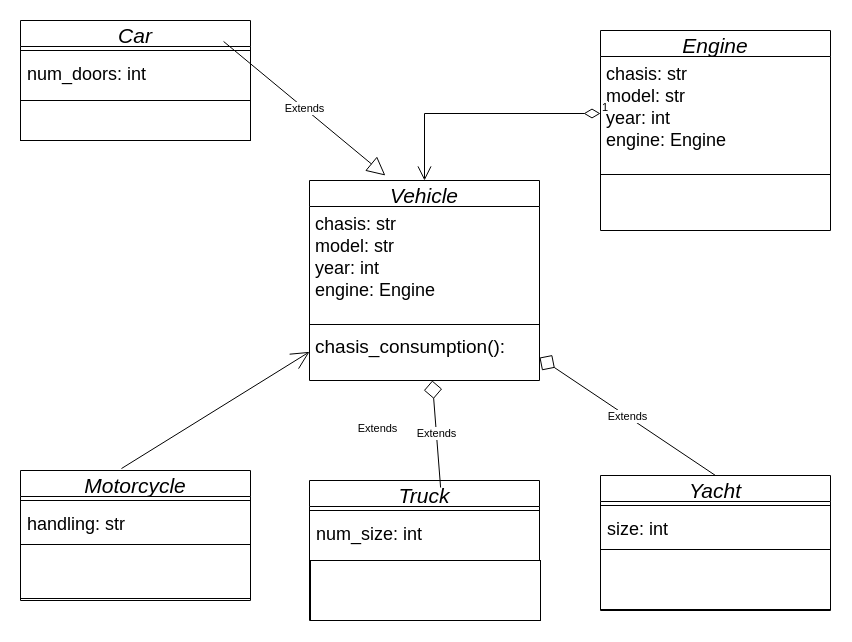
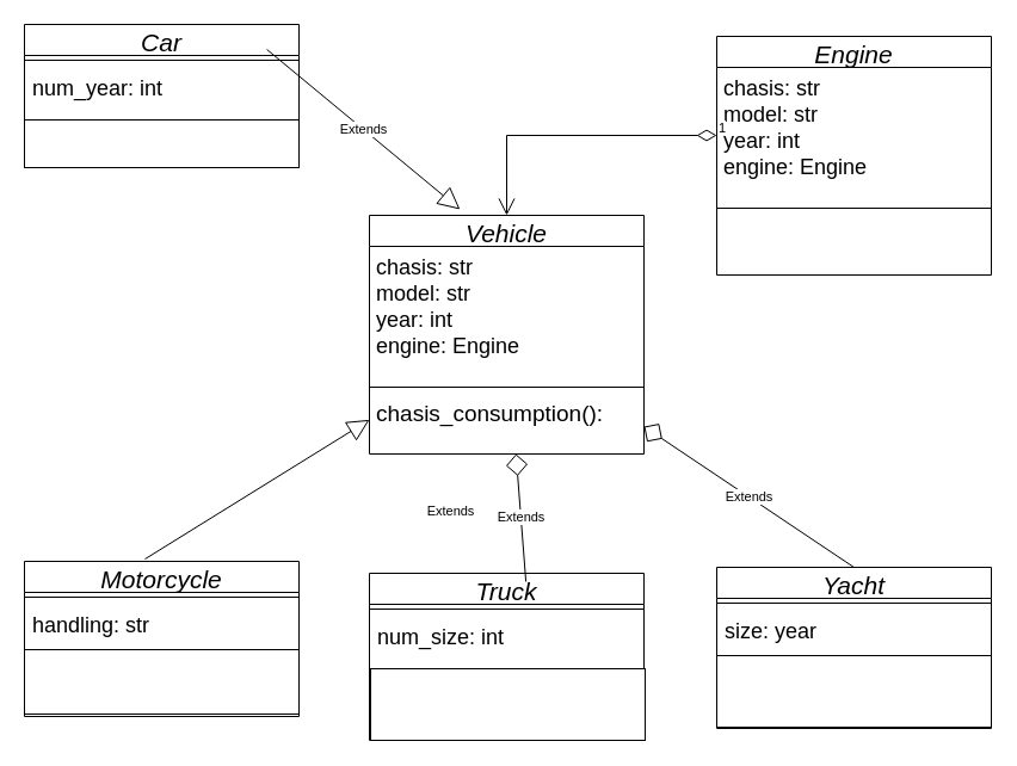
  <mxCell id="0" />
  <mxCell id="1" parent="0" />
  <mxCell id="2" value="Vehicle" style="swimlane;fontStyle=2;align=center;verticalAlign=middle;childLayout=stackLayout;horizontal=1;startSize=26;horizontalStack=0;resizeParent=1;resizeLast=0;collapsible=1;marginBottom=0;rounded=0;shadow=0;strokeWidth=1;fontSize=21;" parent="1" vertex="1"><mxGeometry x="309" y="180" width="230" height="200" as="geometry"><mxRectangle x="230" y="140" width="160" height="26" as="alternateBounds" /></mxGeometry></mxCell>
  <mxCell id="3" value="chasis: str&#10;model: str&#10;year: int &#10;engine: Engine&#10;&#10;" style="text;align=left;verticalAlign=top;spacingLeft=4;spacingRight=4;overflow=hidden;rotatable=0;points=[[0,0.5],[1,0.5]];portConstraint=eastwest;rounded=0;shadow=0;html=0;fontSize=18;" parent="2" vertex="1"><mxGeometry y="26" width="230" height="114" as="geometry" /></mxCell>
  <mxCell id="4" value="" style="line;html=1;strokeWidth=1;align=left;verticalAlign=middle;spacingTop=-1;spacingLeft=3;spacingRight=3;rotatable=0;labelPosition=right;points=[];portConstraint=eastwest;" parent="2" vertex="1"><mxGeometry y="140" width="230" height="8" as="geometry" /></mxCell>
  <mxCell id="5" value="chasis_consumption():" style="text;align=left;verticalAlign=top;spacingLeft=4;spacingRight=4;overflow=hidden;rotatable=0;points=[[0,0.5],[1,0.5]];portConstraint=eastwest;fontSize=19;" parent="2" vertex="1"><mxGeometry y="148" width="230" height="26" as="geometry" /></mxCell>
  <mxCell id="6" value="Motorcycle" style="swimlane;fontStyle=2;align=center;verticalAlign=middle;childLayout=stackLayout;horizontal=1;startSize=26;horizontalStack=0;resizeParent=1;resizeLast=0;collapsible=1;marginBottom=0;rounded=0;shadow=0;strokeWidth=1;fontSize=21;" vertex="1" parent="1"><mxGeometry x="20" y="470" width="230" height="130" as="geometry"><mxRectangle x="230" y="140" width="160" height="26" as="alternateBounds" /></mxGeometry></mxCell>
  <mxCell id="7" value="" style="line;html=1;strokeWidth=1;align=left;verticalAlign=middle;spacingTop=-1;spacingLeft=3;spacingRight=3;rotatable=0;labelPosition=right;points=[];portConstraint=eastwest;" vertex="1" parent="6"><mxGeometry y="26" width="230" height="8" as="geometry" /></mxCell>
  <mxCell id="8" value="&lt;font style=&quot;font-size: 18px;&quot;&gt;&amp;nbsp;handling: str&lt;/font&gt;" style="text;html=1;align=left;verticalAlign=middle;resizable=0;points=[];autosize=1;strokeColor=none;fillColor=none;" vertex="1" parent="6"><mxGeometry y="34" width="230" height="40" as="geometry" /></mxCell>
  <mxCell id="9" value="" style="whiteSpace=wrap;html=1;" vertex="1" parent="6"><mxGeometry y="74" width="230" height="54" as="geometry" /></mxCell>
  <mxCell id="10" value="Car" style="swimlane;fontStyle=2;align=center;verticalAlign=middle;childLayout=stackLayout;horizontal=1;startSize=26;horizontalStack=0;resizeParent=1;resizeLast=0;collapsible=1;marginBottom=0;rounded=0;shadow=0;strokeWidth=1;fontSize=21;" vertex="1" parent="1"><mxGeometry x="20" y="20" width="230" height="120" as="geometry"><mxRectangle x="230" y="140" width="160" height="26" as="alternateBounds" /></mxGeometry></mxCell>
  <mxCell id="11" value="" style="line;html=1;strokeWidth=1;align=left;verticalAlign=middle;spacingTop=-1;spacingLeft=3;spacingRight=3;rotatable=0;labelPosition=right;points=[];portConstraint=eastwest;" vertex="1" parent="10"><mxGeometry y="26" width="230" height="8" as="geometry" /></mxCell>
- <mxCell id="12" value="&lt;font style=&quot;font-size: 18px;&quot;&gt;&amp;nbsp;num_doors: int&lt;/font&gt;" style="text;html=1;align=left;verticalAlign=middle;resizable=0;points=[];autosize=1;strokeColor=none;fillColor=none;" vertex="1" parent="10"><mxGeometry y="34" width="230" height="40" as="geometry" /></mxCell>
+ <mxCell id="12" value="&lt;font style=&quot;font-size: 18px;&quot;&gt;&amp;nbsp;num_year: int&lt;/font&gt;" style="text;html=1;align=left;verticalAlign=middle;resizable=0;points=[];autosize=1;strokeColor=none;fillColor=none;" vertex="1" parent="10"><mxGeometry y="34" width="230" height="40" as="geometry" /></mxCell>
  <mxCell id="13" value="Truck" style="swimlane;fontStyle=2;align=center;verticalAlign=middle;childLayout=stackLayout;horizontal=1;startSize=26;horizontalStack=0;resizeParent=1;resizeLast=0;collapsible=1;marginBottom=0;rounded=0;shadow=0;strokeWidth=1;fontSize=21;" vertex="1" parent="1"><mxGeometry x="309" y="480" width="230" height="140" as="geometry"><mxRectangle x="230" y="140" width="160" height="26" as="alternateBounds" /></mxGeometry></mxCell>
  <mxCell id="14" value="" style="line;html=1;strokeWidth=1;align=left;verticalAlign=middle;spacingTop=-1;spacingLeft=3;spacingRight=3;rotatable=0;labelPosition=right;points=[];portConstraint=eastwest;" vertex="1" parent="13"><mxGeometry y="26" width="230" height="8" as="geometry" /></mxCell>
  <mxCell id="15" value="&lt;font style=&quot;font-size: 18px;&quot;&gt;&amp;nbsp;num_size: int&lt;/font&gt;" style="text;html=1;align=left;verticalAlign=middle;resizable=0;points=[];autosize=1;strokeColor=none;fillColor=none;" vertex="1" parent="13"><mxGeometry y="34" width="230" height="40" as="geometry" /></mxCell>
  <mxCell id="16" value="Yacht" style="swimlane;fontStyle=2;align=center;verticalAlign=middle;childLayout=stackLayout;horizontal=1;startSize=26;horizontalStack=0;resizeParent=1;resizeLast=0;collapsible=1;marginBottom=0;rounded=0;shadow=0;strokeWidth=1;fontSize=21;" vertex="1" parent="1"><mxGeometry x="600" y="475" width="230" height="135" as="geometry"><mxRectangle x="230" y="140" width="160" height="26" as="alternateBounds" /></mxGeometry></mxCell>
  <mxCell id="17" value="" style="line;html=1;strokeWidth=1;align=left;verticalAlign=middle;spacingTop=-1;spacingLeft=3;spacingRight=3;rotatable=0;labelPosition=right;points=[];portConstraint=eastwest;" vertex="1" parent="16"><mxGeometry y="26" width="230" height="8" as="geometry" /></mxCell>
- <mxCell id="18" value="&lt;font style=&quot;font-size: 18px;&quot;&gt;&amp;nbsp;size: int&lt;/font&gt;" style="text;html=1;align=left;verticalAlign=middle;resizable=0;points=[];autosize=1;strokeColor=none;fillColor=none;" vertex="1" parent="16"><mxGeometry y="34" width="230" height="40" as="geometry" /></mxCell>
+ <mxCell id="18" value="&lt;font style=&quot;font-size: 18px;&quot;&gt;&amp;nbsp;size: year&lt;/font&gt;" style="text;html=1;align=left;verticalAlign=middle;resizable=0;points=[];autosize=1;strokeColor=none;fillColor=none;" vertex="1" parent="16"><mxGeometry y="34" width="230" height="40" as="geometry" /></mxCell>
  <mxCell id="19" value="" style="whiteSpace=wrap;html=1;" vertex="1" parent="16"><mxGeometry y="74" width="230" height="60" as="geometry" /></mxCell>
  <mxCell id="20" value="Engine" style="swimlane;fontStyle=2;align=center;verticalAlign=middle;childLayout=stackLayout;horizontal=1;startSize=26;horizontalStack=0;resizeParent=1;resizeLast=0;collapsible=1;marginBottom=0;rounded=0;shadow=0;strokeWidth=1;fontSize=21;" vertex="1" parent="1"><mxGeometry x="600" y="30" width="230" height="200" as="geometry"><mxRectangle x="230" y="140" width="160" height="26" as="alternateBounds" /></mxGeometry></mxCell>
  <mxCell id="21" value="chasis: str&#10;model: str&#10;year: int &#10;engine: Engine&#10;&#10;" style="text;align=left;verticalAlign=top;spacingLeft=4;spacingRight=4;overflow=hidden;rotatable=0;points=[[0,0.5],[1,0.5]];portConstraint=eastwest;rounded=0;shadow=0;html=0;fontSize=18;" vertex="1" parent="20"><mxGeometry y="26" width="230" height="114" as="geometry" /></mxCell>
  <mxCell id="22" value="" style="line;html=1;strokeWidth=1;align=left;verticalAlign=middle;spacingTop=-1;spacingLeft=3;spacingRight=3;rotatable=0;labelPosition=right;points=[];portConstraint=eastwest;" vertex="1" parent="20"><mxGeometry y="140" width="230" height="8" as="geometry" /></mxCell>
  <mxCell id="23" value="1" style="endArrow=open;html=1;endSize=12;startArrow=diamondThin;startSize=14;startFill=0;edgeStyle=orthogonalEdgeStyle;align=left;verticalAlign=bottom;rounded=0;exitX=0;exitY=0.5;exitDx=0;exitDy=0;strokeWidth=1;jumpSize=12;" edge="1" parent="1" source="21" target="2"><mxGeometry x="-1" y="3" relative="1" as="geometry"><mxPoint x="340" y="270" as="sourcePoint" /><mxPoint x="500" y="270" as="targetPoint" /></mxGeometry></mxCell>
- <mxCell id="24" value="Extends" style="endArrow=open;endSize=16;endFill=0;html=1;rounded=0;exitX=0.439;exitY=-0.015;exitDx=0;exitDy=0;exitPerimeter=0;" edge="1" parent="1" source="6" target="2"><mxGeometry x="1" y="-92" width="160" relative="1" as="geometry"><mxPoint x="30" y="310" as="sourcePoint" /><mxPoint x="190" y="310" as="targetPoint" /><mxPoint x="20" y="-2" as="offset" /></mxGeometry></mxCell>
+ <mxCell id="24" value="Extends" style="endArrow=block;endSize=16;endFill=0;html=1;rounded=0;exitX=0.439;exitY=-0.015;exitDx=0;exitDy=0;exitPerimeter=0;" edge="1" parent="1" source="6" target="2"><mxGeometry x="1" y="-92" width="160" relative="1" as="geometry"><mxPoint x="30" y="310" as="sourcePoint" /><mxPoint x="190" y="310" as="targetPoint" /><mxPoint x="20" y="-2" as="offset" /></mxGeometry></mxCell>
  <mxCell id="25" value="Extends" style="endArrow=block;endSize=16;endFill=0;html=1;rounded=0;exitX=0.883;exitY=-0.044;exitDx=0;exitDy=0;exitPerimeter=0;entryX=0.33;entryY=-0.025;entryDx=0;entryDy=0;entryPerimeter=0;" edge="1" parent="1" target="2"><mxGeometry width="160" relative="1" as="geometry"><mxPoint x="223.09" y="40.984" as="sourcePoint" /><mxPoint x="410" y="100" as="targetPoint" /></mxGeometry></mxCell>
  <mxCell id="26" value="Extends" style="endArrow=diamond;endSize=16;endFill=0;html=1;rounded=0;exitX=0.5;exitY=0;exitDx=0;exitDy=0;" edge="1" parent="1" source="16" target="2"><mxGeometry width="160" relative="1" as="geometry"><mxPoint x="610" y="370" as="sourcePoint" /><mxPoint x="770" y="370" as="targetPoint" /></mxGeometry></mxCell>
  <mxCell id="27" value="Extends" style="endArrow=diamond;endSize=16;endFill=0;html=1;rounded=0;exitX=0.57;exitY=0.05;exitDx=0;exitDy=0;exitPerimeter=0;" edge="1" parent="1" source="13" target="2"><mxGeometry width="160" relative="1" as="geometry"><mxPoint x="280" y="430" as="sourcePoint" /><mxPoint x="440" y="430" as="targetPoint" /></mxGeometry></mxCell>
  <mxCell id="28" value="" style="whiteSpace=wrap;html=1;" vertex="1" parent="1"><mxGeometry x="20" y="100" width="230" height="40" as="geometry" /></mxCell>
  <mxCell id="29" value="" style="whiteSpace=wrap;html=1;" vertex="1" parent="1"><mxGeometry x="310" y="560" width="230" height="60" as="geometry" /></mxCell>
